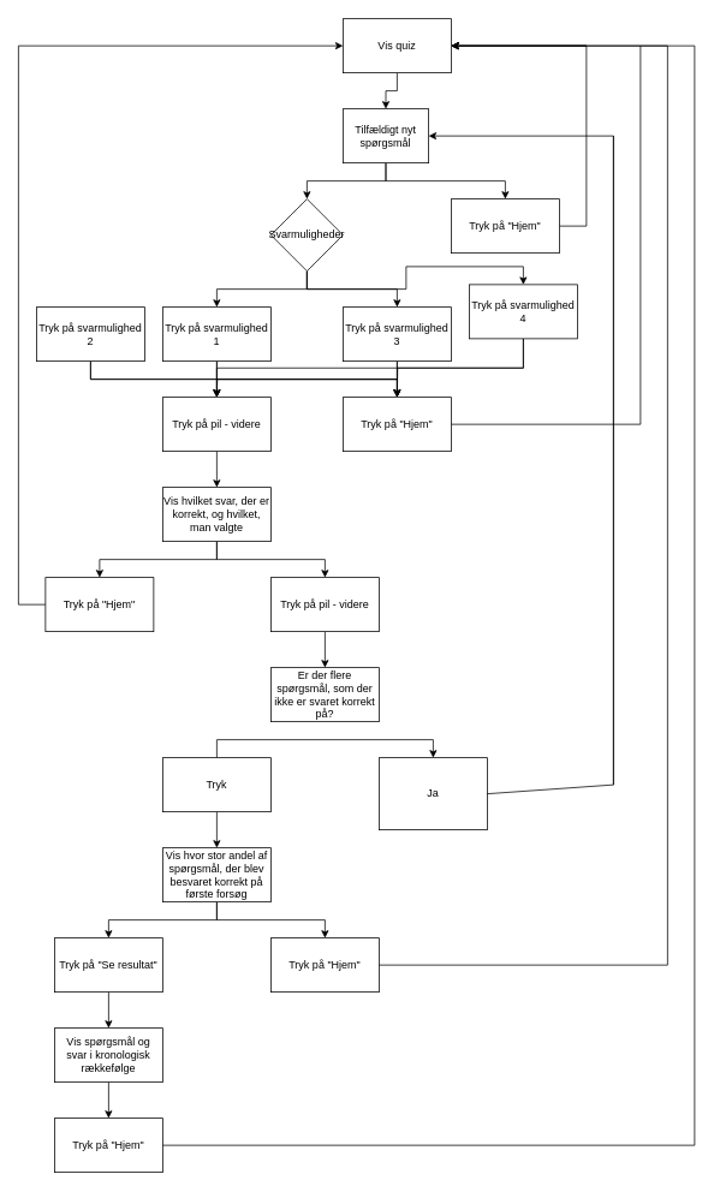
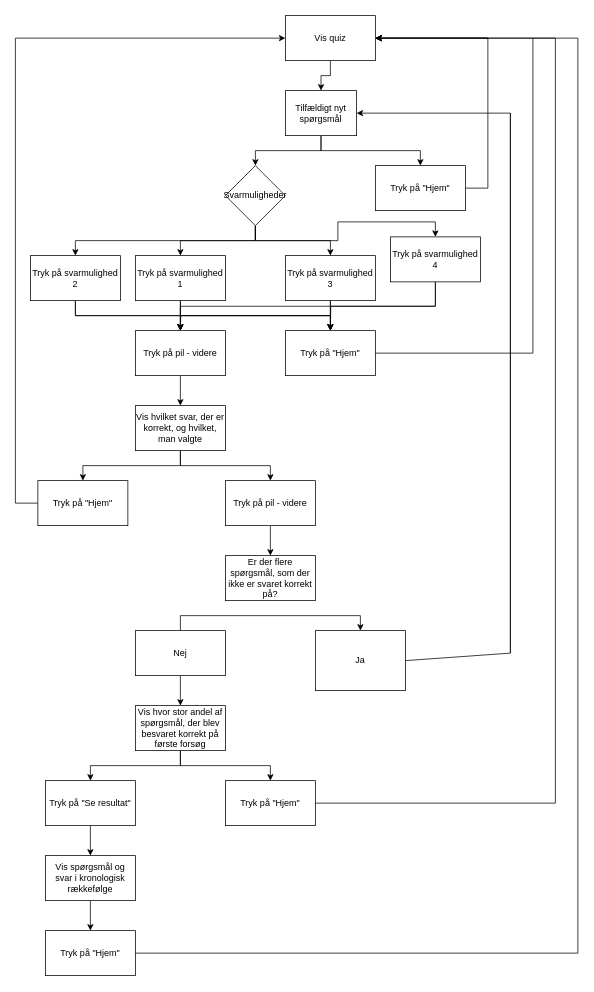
  <mxCell id="0" />
  <mxCell id="1" parent="0" />
  <mxCell id="2" style="edgeStyle=orthogonalEdgeStyle;rounded=0;orthogonalLoop=1;jettySize=auto;html=1;exitX=0.5;exitY=1;exitDx=0;exitDy=0;" edge="1" parent="1" source="3" target="11"><mxGeometry relative="1" as="geometry" /></mxCell>
  <mxCell id="3" value="Vis quiz" style="rounded=0;whiteSpace=wrap;html=1;" vertex="1" parent="1"><mxGeometry x="380" width="120" height="60" as="geometry" y="20" /></mxCell>
  <mxCell id="4" style="edgeStyle=orthogonalEdgeStyle;rounded=0;orthogonalLoop=1;jettySize=auto;html=1;exitX=0.5;exitY=1;exitDx=0;exitDy=0;entryX=0.5;entryY=0;entryDx=0;entryDy=0;" edge="1" parent="1" source="8" target="19"><mxGeometry relative="1" as="geometry" /></mxCell>
  <mxCell id="5" style="edgeStyle=orthogonalEdgeStyle;rounded=0;orthogonalLoop=1;jettySize=auto;html=1;exitX=0.5;exitY=1;exitDx=0;exitDy=0;entryX=0.5;entryY=0;entryDx=0;entryDy=0;" edge="1" parent="1" source="8" target="16"><mxGeometry relative="1" as="geometry" /></mxCell>
  <mxCell id="6" style="edgeStyle=orthogonalEdgeStyle;rounded=0;orthogonalLoop=1;jettySize=auto;html=1;exitX=0.5;exitY=1;exitDx=0;exitDy=0;entryX=0.5;entryY=0;entryDx=0;entryDy=0;" edge="1" parent="1" source="8" target="25"><mxGeometry relative="1" as="geometry" /></mxCell>
+ <mxCell id="7" style="edgeStyle=orthogonalEdgeStyle;rounded=0;orthogonalLoop=1;jettySize=auto;html=1;exitX=0.5;exitY=1;exitDx=0;exitDy=0;entryX=0.5;entryY=0;entryDx=0;entryDy=0;" edge="1" parent="1" source="8" target="22"><mxGeometry relative="1" as="geometry" /></mxCell>
  <mxCell id="8" value="Svarmuligheder" style="rhombus;whiteSpace=wrap;html=1;" vertex="1" parent="1"><mxGeometry x="300" y="220" width="80" height="80" as="geometry" /></mxCell>
  <mxCell id="9" style="edgeStyle=orthogonalEdgeStyle;rounded=0;orthogonalLoop=1;jettySize=auto;html=1;exitX=0.5;exitY=1;exitDx=0;exitDy=0;entryX=0.5;entryY=0;entryDx=0;entryDy=0;" edge="1" parent="1" source="11" target="8"><mxGeometry relative="1" as="geometry" /></mxCell>
  <mxCell id="10" style="edgeStyle=orthogonalEdgeStyle;rounded=0;orthogonalLoop=1;jettySize=auto;html=1;exitX=0.5;exitY=1;exitDx=0;exitDy=0;entryX=0.5;entryY=0;entryDx=0;entryDy=0;" edge="1" parent="1" source="11" target="13"><mxGeometry relative="1" as="geometry" /></mxCell>
  <mxCell id="11" value="Tilfældigt nyt spørgsmål" style="rounded=0;whiteSpace=wrap;html=1;" vertex="1" parent="1"><mxGeometry x="380" y="120" width="95" height="60" as="geometry" /></mxCell>
  <mxCell id="12" style="edgeStyle=orthogonalEdgeStyle;rounded=0;orthogonalLoop=1;jettySize=auto;html=1;exitX=1;exitY=0.5;exitDx=0;exitDy=0;entryX=1;entryY=0.5;entryDx=0;entryDy=0;" edge="1" parent="1" source="13" target="3"><mxGeometry relative="1" as="geometry"><Array as="points"><mxPoint x="650" y="250" /><mxPoint x="650" y="50" /></Array></mxGeometry></mxCell>
  <mxCell id="13" value="Tryk på &quot;Hjem&quot;" style="rounded=0;whiteSpace=wrap;html=1;" vertex="1" parent="1"><mxGeometry x="500" y="220" width="120" height="60" as="geometry" /></mxCell>
  <mxCell id="14" style="edgeStyle=orthogonalEdgeStyle;rounded=0;orthogonalLoop=1;jettySize=auto;html=1;exitX=0.5;exitY=1;exitDx=0;exitDy=0;entryX=0.5;entryY=0;entryDx=0;entryDy=0;" edge="1" parent="1" source="16" target="28"><mxGeometry relative="1" as="geometry" /></mxCell>
  <mxCell id="15" style="edgeStyle=orthogonalEdgeStyle;rounded=0;orthogonalLoop=1;jettySize=auto;html=1;exitX=0.5;exitY=1;exitDx=0;exitDy=0;entryX=0.5;entryY=0;entryDx=0;entryDy=0;" edge="1" parent="1" source="16" target="27"><mxGeometry relative="1" as="geometry" /></mxCell>
  <mxCell id="16" value="Tryk på svarmulighed 1" style="rounded=0;whiteSpace=wrap;html=1;" vertex="1" parent="1"><mxGeometry x="180" y="340" width="120" height="60" as="geometry" /></mxCell>
  <mxCell id="17" style="edgeStyle=orthogonalEdgeStyle;rounded=0;orthogonalLoop=1;jettySize=auto;html=1;exitX=0.5;exitY=1;exitDx=0;exitDy=0;entryX=0.5;entryY=0;entryDx=0;entryDy=0;" edge="1" parent="1" source="19" target="28"><mxGeometry relative="1" as="geometry" /></mxCell>
  <mxCell id="18" style="edgeStyle=orthogonalEdgeStyle;rounded=0;orthogonalLoop=1;jettySize=auto;html=1;exitX=0.5;exitY=1;exitDx=0;exitDy=0;entryX=0.5;entryY=0;entryDx=0;entryDy=0;" edge="1" parent="1" source="19" target="27"><mxGeometry relative="1" as="geometry" /></mxCell>
  <mxCell id="19" value="Tryk på svarmulighed 3" style="rounded=0;whiteSpace=wrap;html=1;" vertex="1" parent="1"><mxGeometry x="380" y="340" width="120" height="60" as="geometry" /></mxCell>
  <mxCell id="20" style="edgeStyle=orthogonalEdgeStyle;rounded=0;orthogonalLoop=1;jettySize=auto;html=1;exitX=0.5;exitY=1;exitDx=0;exitDy=0;entryX=0.5;entryY=0;entryDx=0;entryDy=0;" edge="1" parent="1" source="22" target="28"><mxGeometry relative="1" as="geometry" /></mxCell>
  <mxCell id="21" style="edgeStyle=orthogonalEdgeStyle;rounded=0;orthogonalLoop=1;jettySize=auto;html=1;exitX=0.5;exitY=1;exitDx=0;exitDy=0;" edge="1" parent="1" source="22"><mxGeometry relative="1" as="geometry"><mxPoint x="240" y="440" as="targetPoint" /></mxGeometry></mxCell>
  <mxCell id="22" value="Tryk på svarmulighed 2" style="rounded=0;whiteSpace=wrap;html=1;" vertex="1" parent="1"><mxGeometry x="40" y="340" width="120" height="60" as="geometry" /></mxCell>
  <mxCell id="23" style="edgeStyle=orthogonalEdgeStyle;rounded=0;orthogonalLoop=1;jettySize=auto;html=1;exitX=0.5;exitY=1;exitDx=0;exitDy=0;" edge="1" parent="1" source="25"><mxGeometry relative="1" as="geometry"><mxPoint x="440" y="440" as="targetPoint" /></mxGeometry></mxCell>
  <mxCell id="24" style="edgeStyle=orthogonalEdgeStyle;rounded=0;orthogonalLoop=1;jettySize=auto;html=1;exitX=0.5;exitY=1;exitDx=0;exitDy=0;entryX=0.5;entryY=0;entryDx=0;entryDy=0;" edge="1" parent="1" source="25" target="27"><mxGeometry relative="1" as="geometry" /></mxCell>
  <mxCell id="25" value="Tryk på svarmulighed 4" style="rounded=0;whiteSpace=wrap;html=1;" vertex="1" parent="1"><mxGeometry x="520" y="315" width="120" height="60" as="geometry" /></mxCell>
  <mxCell id="26" style="edgeStyle=orthogonalEdgeStyle;rounded=0;orthogonalLoop=1;jettySize=auto;html=1;exitX=0.5;exitY=1;exitDx=0;exitDy=0;entryX=0.5;entryY=0;entryDx=0;entryDy=0;" edge="1" parent="1" source="27" target="34"><mxGeometry relative="1" as="geometry" /></mxCell>
  <mxCell id="27" value="Tryk på pil - videre" style="rounded=0;whiteSpace=wrap;html=1;" vertex="1" parent="1"><mxGeometry x="180" y="440" width="120" height="60" as="geometry" /></mxCell>
  <mxCell id="28" value="Tryk på &quot;Hjem&quot;" style="rounded=0;whiteSpace=wrap;html=1;" vertex="1" parent="1"><mxGeometry x="380" y="440" width="120" height="60" as="geometry" /></mxCell>
  <mxCell id="29" value="" style="endArrow=none;html=1;rounded=0;exitX=1;exitY=0.5;exitDx=0;exitDy=0;" edge="1" parent="1" source="28"><mxGeometry width="50" height="50" relative="1" as="geometry"><mxPoint x="500" y="480" as="sourcePoint" /><mxPoint x="710" y="470" as="targetPoint" /></mxGeometry></mxCell>
  <mxCell id="30" value="" style="endArrow=none;html=1;rounded=0;" edge="1" parent="1"><mxGeometry width="50" height="50" relative="1" as="geometry"><mxPoint x="710" y="470" as="sourcePoint" /><mxPoint x="710" y="50" as="targetPoint" /></mxGeometry></mxCell>
  <mxCell id="31" value="" style="endArrow=classic;html=1;rounded=0;" edge="1" parent="1"><mxGeometry width="50" height="50" relative="1" as="geometry"><mxPoint x="650" y="50" as="sourcePoint" /><mxPoint x="500" y="50" as="targetPoint" /></mxGeometry></mxCell>
  <mxCell id="32" style="edgeStyle=orthogonalEdgeStyle;rounded=0;orthogonalLoop=1;jettySize=auto;html=1;exitX=0.5;exitY=1;exitDx=0;exitDy=0;" edge="1" parent="1" source="34" target="38"><mxGeometry relative="1" as="geometry" /></mxCell>
  <mxCell id="33" style="edgeStyle=orthogonalEdgeStyle;rounded=0;orthogonalLoop=1;jettySize=auto;html=1;exitX=0.5;exitY=1;exitDx=0;exitDy=0;entryX=0.5;entryY=0;entryDx=0;entryDy=0;" edge="1" parent="1" source="34" target="36"><mxGeometry relative="1" as="geometry" /></mxCell>
  <mxCell id="34" value="Vis hvilket svar, der er korrekt, og hvilket, man valgte" style="rounded=0;whiteSpace=wrap;html=1;" vertex="1" parent="1"><mxGeometry x="180" y="540" width="120" height="60" as="geometry" /></mxCell>
  <mxCell id="35" style="edgeStyle=orthogonalEdgeStyle;rounded=0;orthogonalLoop=1;jettySize=auto;html=1;exitX=0;exitY=0.5;exitDx=0;exitDy=0;entryX=0;entryY=0.5;entryDx=0;entryDy=0;" edge="1" parent="1" source="36" target="3"><mxGeometry relative="1" as="geometry"><Array as="points"><mxPoint x="20" y="670" /><mxPoint x="20" y="50" /></Array></mxGeometry></mxCell>
  <mxCell id="36" value="Tryk på &quot;Hjem&quot;" style="rounded=0;whiteSpace=wrap;html=1;" vertex="1" parent="1"><mxGeometry x="50" y="640" width="120" height="60" as="geometry" /></mxCell>
  <mxCell id="37" style="edgeStyle=orthogonalEdgeStyle;rounded=0;orthogonalLoop=1;jettySize=auto;html=1;exitX=0.5;exitY=1;exitDx=0;exitDy=0;entryX=0.5;entryY=0;entryDx=0;entryDy=0;" edge="1" parent="1" source="38" target="40"><mxGeometry relative="1" as="geometry" /></mxCell>
  <mxCell id="38" value="Tryk på pil - videre" style="rounded=0;whiteSpace=wrap;html=1;" vertex="1" parent="1"><mxGeometry x="300" y="640" width="120" height="60" as="geometry" /></mxCell>
  <mxCell id="39" style="edgeStyle=orthogonalEdgeStyle;rounded=0;orthogonalLoop=1;jettySize=auto;html=1;exitX=0.5;exitY=0;exitDx=0;exitDy=0;entryX=0.5;entryY=0;entryDx=0;entryDy=0;" edge="1" parent="1" source="43" target="41"><mxGeometry relative="1" as="geometry" /></mxCell>
  <mxCell id="40" value="Er der flere spørgsmål, som der ikke er svaret korrekt på?" style="rounded=0;whiteSpace=wrap;html=1;" vertex="1" parent="1"><mxGeometry x="300" y="740" width="120" height="60" as="geometry" /></mxCell>
  <mxCell id="41" value="Ja" style="rounded=0;whiteSpace=wrap;html=1;" vertex="1" parent="1"><mxGeometry x="420" y="840" width="120" height="80" as="geometry" /></mxCell>
  <mxCell id="42" style="edgeStyle=orthogonalEdgeStyle;rounded=0;orthogonalLoop=1;jettySize=auto;html=1;exitX=0.5;exitY=1;exitDx=0;exitDy=0;entryX=0.5;entryY=0;entryDx=0;entryDy=0;" edge="1" parent="1" source="43" target="48"><mxGeometry relative="1" as="geometry" /></mxCell>
- <mxCell id="43" value="Tryk" style="rounded=0;whiteSpace=wrap;html=1;" vertex="1" parent="1"><mxGeometry x="180" y="840" width="120" height="60" as="geometry" /></mxCell>
+ <mxCell id="43" value="Nej" style="rounded=0;whiteSpace=wrap;html=1;" vertex="1" parent="1"><mxGeometry x="180" y="840" width="120" height="60" as="geometry" /></mxCell>
  <mxCell id="44" value="" style="endArrow=none;html=1;rounded=0;exitX=1;exitY=0.5;exitDx=0;exitDy=0;" edge="1" parent="1" source="41"><mxGeometry width="50" height="50" relative="1" as="geometry"><mxPoint x="560" y="870" as="sourcePoint" /><mxPoint x="680" y="870" as="targetPoint" /><Array as="points"><mxPoint x="680" y="870" /><mxPoint x="680" y="350" /><mxPoint x="680" y="150" /></Array></mxGeometry></mxCell>
  <mxCell id="45" value="" style="endArrow=classic;html=1;rounded=0;entryX=1;entryY=0.5;entryDx=0;entryDy=0;" edge="1" parent="1" target="11"><mxGeometry width="50" height="50" relative="1" as="geometry"><mxPoint x="680" y="150" as="sourcePoint" /><mxPoint x="710" y="100" as="targetPoint" /></mxGeometry></mxCell>
  <mxCell id="46" style="edgeStyle=orthogonalEdgeStyle;rounded=0;orthogonalLoop=1;jettySize=auto;html=1;exitX=0.5;exitY=1;exitDx=0;exitDy=0;entryX=0.5;entryY=0;entryDx=0;entryDy=0;" edge="1" parent="1" source="48" target="49"><mxGeometry relative="1" as="geometry" /></mxCell>
  <mxCell id="47" style="edgeStyle=orthogonalEdgeStyle;rounded=0;orthogonalLoop=1;jettySize=auto;html=1;exitX=0.5;exitY=1;exitDx=0;exitDy=0;entryX=0.5;entryY=0;entryDx=0;entryDy=0;" edge="1" parent="1" source="48" target="54"><mxGeometry relative="1" as="geometry" /></mxCell>
  <mxCell id="48" value="Vis hvor stor andel af spørgsmål, der blev besvaret korrekt på første forsøg" style="rounded=0;whiteSpace=wrap;html=1;" vertex="1" parent="1"><mxGeometry x="180" y="940" width="120" height="60" as="geometry" /></mxCell>
  <mxCell id="49" value="Tryk på &quot;Hjem&quot;" style="rounded=0;whiteSpace=wrap;html=1;" vertex="1" parent="1"><mxGeometry x="300" y="1040" width="120" height="60" as="geometry" /></mxCell>
  <mxCell id="50" value="" style="endArrow=none;html=1;rounded=0;exitX=1;exitY=0.5;exitDx=0;exitDy=0;" edge="1" parent="1" source="49"><mxGeometry width="50" height="50" relative="1" as="geometry"><mxPoint x="450" y="1080" as="sourcePoint" /><mxPoint x="740" y="1070" as="targetPoint" /></mxGeometry></mxCell>
  <mxCell id="51" value="" style="endArrow=none;html=1;rounded=0;" edge="1" parent="1"><mxGeometry width="50" height="50" relative="1" as="geometry"><mxPoint x="740" y="50" as="sourcePoint" /><mxPoint x="740" y="1070" as="targetPoint" /></mxGeometry></mxCell>
  <mxCell id="52" value="" style="endArrow=classic;html=1;rounded=0;entryX=1;entryY=0.5;entryDx=0;entryDy=0;" edge="1" parent="1" target="3"><mxGeometry width="50" height="50" relative="1" as="geometry"><mxPoint x="740" y="50" as="sourcePoint" /><mxPoint x="720" y="0" as="targetPoint" /></mxGeometry></mxCell>
  <mxCell id="53" style="edgeStyle=orthogonalEdgeStyle;rounded=0;orthogonalLoop=1;jettySize=auto;html=1;exitX=0.5;exitY=1;exitDx=0;exitDy=0;entryX=0.5;entryY=0;entryDx=0;entryDy=0;" edge="1" parent="1" source="54" target="56"><mxGeometry relative="1" as="geometry" /></mxCell>
  <mxCell id="54" value="Tryk på &quot;Se resultat&quot;" style="rounded=0;whiteSpace=wrap;html=1;" vertex="1" parent="1"><mxGeometry x="60" y="1040" width="120" height="60" as="geometry" /></mxCell>
  <mxCell id="55" style="edgeStyle=orthogonalEdgeStyle;rounded=0;orthogonalLoop=1;jettySize=auto;html=1;exitX=0.5;exitY=1;exitDx=0;exitDy=0;entryX=0.5;entryY=0;entryDx=0;entryDy=0;" edge="1" parent="1" source="56" target="57"><mxGeometry relative="1" as="geometry" /></mxCell>
  <mxCell id="56" value="Vis spørgsmål og svar i kronologisk rækkefølge" style="rounded=0;whiteSpace=wrap;html=1;" vertex="1" parent="1"><mxGeometry x="60" y="1140" width="120" height="60" as="geometry" /></mxCell>
  <mxCell id="57" value="Tryk på &quot;Hjem&quot;" style="rounded=0;whiteSpace=wrap;html=1;" vertex="1" parent="1"><mxGeometry x="60" y="1240" width="120" height="60" as="geometry" /></mxCell>
  <mxCell id="58" value="" style="endArrow=none;html=1;rounded=0;exitX=1;exitY=0.5;exitDx=0;exitDy=0;" edge="1" parent="1" source="57"><mxGeometry width="50" height="50" relative="1" as="geometry"><mxPoint x="540" y="1210" as="sourcePoint" /><mxPoint x="770" y="1270" as="targetPoint" /></mxGeometry></mxCell>
  <mxCell id="59" value="" style="endArrow=none;html=1;rounded=0;" edge="1" parent="1"><mxGeometry width="50" height="50" relative="1" as="geometry"><mxPoint x="770" y="1270" as="sourcePoint" /><mxPoint x="770" y="50" as="targetPoint" /></mxGeometry></mxCell>
  <mxCell id="60" value="" style="endArrow=classic;html=1;rounded=0;entryX=1;entryY=0.5;entryDx=0;entryDy=0;" edge="1" parent="1" target="3"><mxGeometry width="50" height="50" relative="1" as="geometry"><mxPoint x="770" y="50" as="sourcePoint" /><mxPoint x="820" y="0" as="targetPoint" /></mxGeometry></mxCell>
